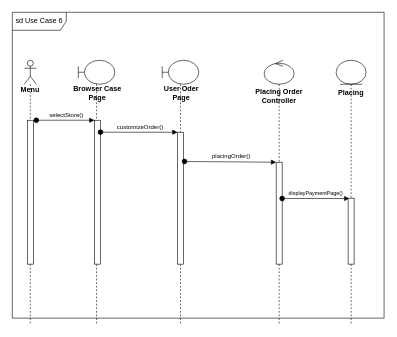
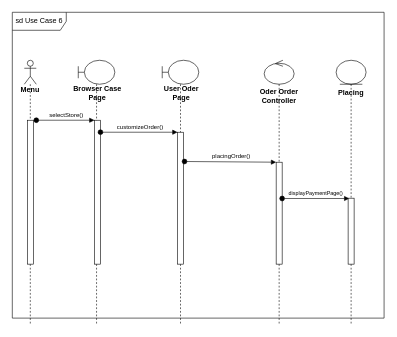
  <mxCell id="0" />
  <mxCell id="1" parent="0" />
  <mxCell id="2" value="sd Use Case 6" style="shape=umlFrame;whiteSpace=wrap;html=1;width=90;height=30;" vertex="1" parent="1"><mxGeometry x="20" y="20" width="620" height="510" as="geometry" /></mxCell>
  <mxCell id="3" value="&lt;b&gt;Menu&lt;/b&gt;" style="shape=umlLifeline;participant=umlActor;perimeter=lifelinePerimeter;whiteSpace=wrap;html=1;container=1;collapsible=0;recursiveResize=0;verticalAlign=top;spacingTop=36;outlineConnect=0;" vertex="1" parent="1"><mxGeometry x="40" y="100" width="20" height="440" as="geometry" /></mxCell>
  <mxCell id="4" value="" style="html=1;points=[];perimeter=orthogonalPerimeter;" vertex="1" parent="3"><mxGeometry x="5" y="100" width="10" height="240" as="geometry" /></mxCell>
  <mxCell id="5" value="" style="shape=umlLifeline;participant=umlBoundary;perimeter=lifelinePerimeter;whiteSpace=wrap;html=1;container=1;collapsible=0;recursiveResize=0;verticalAlign=top;spacingTop=36;outlineConnect=0;" vertex="1" parent="1"><mxGeometry x="130" y="100" width="61" height="440" as="geometry" /></mxCell>
  <mxCell id="6" value="&lt;b&gt;Browser Case Page&lt;/b&gt;" style="text;html=1;strokeColor=none;fillColor=none;align=center;verticalAlign=middle;whiteSpace=wrap;rounded=0;" vertex="1" parent="5"><mxGeometry x="-11" y="40" width="86" height="30" as="geometry" /></mxCell>
  <mxCell id="7" value="" style="html=1;points=[];perimeter=orthogonalPerimeter;" vertex="1" parent="5"><mxGeometry x="27" y="100" width="10" height="240" as="geometry" /></mxCell>
  <mxCell id="8" value="" style="shape=umlLifeline;participant=umlBoundary;perimeter=lifelinePerimeter;whiteSpace=wrap;html=1;container=1;collapsible=0;recursiveResize=0;verticalAlign=top;spacingTop=36;outlineConnect=0;" vertex="1" parent="1"><mxGeometry x="270" y="100" width="61" height="440" as="geometry" /></mxCell>
  <mxCell id="9" value="&lt;b&gt;User Oder Page&lt;/b&gt;" style="text;html=1;strokeColor=none;fillColor=none;align=center;verticalAlign=middle;whiteSpace=wrap;rounded=0;" vertex="1" parent="8"><mxGeometry x="-11" y="40" width="86" height="30" as="geometry" /></mxCell>
  <mxCell id="10" value="" style="html=1;points=[];perimeter=orthogonalPerimeter;" vertex="1" parent="8"><mxGeometry x="25.5" y="120" width="10" height="220" as="geometry" /></mxCell>
  <mxCell id="11" value="&lt;span style=&quot;font-size: x-small;&quot;&gt;customizeOrder()&lt;/span&gt;" style="html=1;verticalAlign=bottom;startArrow=oval;endArrow=block;startSize=8;" edge="1" parent="8" source="7"><mxGeometry x="0.027" relative="1" as="geometry"><mxPoint x="-71.5" y="120" as="sourcePoint" /><mxPoint as="offset" /><mxPoint x="25.5" y="120" as="targetPoint" /></mxGeometry></mxCell>
  <mxCell id="12" value="" style="shape=umlLifeline;participant=umlControl;perimeter=lifelinePerimeter;whiteSpace=wrap;html=1;container=1;collapsible=0;recursiveResize=0;verticalAlign=top;spacingTop=36;outlineConnect=0;" vertex="1" parent="1"><mxGeometry x="440" y="100" width="50" height="440" as="geometry" /></mxCell>
  <mxCell id="13" value="" style="html=1;points=[];perimeter=orthogonalPerimeter;" vertex="1" parent="12"><mxGeometry x="20" y="170" width="10" height="170" as="geometry" /></mxCell>
- <mxCell id="14" value="&lt;b&gt;Placing Order Controller&lt;/b&gt;" style="text;html=1;strokeColor=none;fillColor=none;align=center;verticalAlign=middle;whiteSpace=wrap;rounded=0;" vertex="1" parent="1"><mxGeometry x="415" y="140" width="100" height="40" as="geometry" /></mxCell>
+ <mxCell id="14" value="&lt;b&gt;Oder Order Controller&lt;/b&gt;" style="text;html=1;strokeColor=none;fillColor=none;align=center;verticalAlign=middle;whiteSpace=wrap;rounded=0;" vertex="1" parent="1"><mxGeometry x="415" y="140" width="100" height="40" as="geometry" /></mxCell>
  <mxCell id="15" value="&lt;span style=&quot;font-size: x-small;&quot;&gt;selectStore()&lt;/span&gt;" style="html=1;verticalAlign=bottom;startArrow=oval;endArrow=block;startSize=8;" edge="1" parent="1" target="7"><mxGeometry x="0.031" relative="1" as="geometry"><mxPoint x="60" y="200" as="sourcePoint" /><mxPoint as="offset" /></mxGeometry></mxCell>
  <mxCell id="16" value="&lt;font style=&quot;font-size: 9px;&quot;&gt;displayPaymentPage()&lt;/font&gt;" style="html=1;verticalAlign=bottom;startArrow=oval;endArrow=block;startSize=8;entryX=0.2;entryY=0.005;entryDx=0;entryDy=0;entryPerimeter=0;" edge="1" parent="1" source="13" target="19"><mxGeometry relative="1" as="geometry"><mxPoint x="517" y="340" as="sourcePoint" /><mxPoint x="575.5" y="368.3" as="targetPoint" /></mxGeometry></mxCell>
  <mxCell id="17" value="&lt;div style=&quot;text-align: start;&quot;&gt;&lt;span style=&quot;background-color: initial; font-size: 0px;&quot;&gt;&lt;font face=&quot;monospace&quot; color=&quot;rgba(0, 0, 0, 0)&quot;&gt;us&lt;/font&gt;&lt;/span&gt;&lt;/div&gt;" style="shape=umlLifeline;participant=umlEntity;perimeter=lifelinePerimeter;whiteSpace=wrap;html=1;container=1;collapsible=0;recursiveResize=0;verticalAlign=top;spacingTop=36;outlineConnect=0;" vertex="1" parent="1"><mxGeometry x="560" y="100" width="50" height="440" as="geometry" /></mxCell>
  <mxCell id="18" value="&lt;b&gt;&lt;font style=&quot;font-size: 12px;&quot;&gt;Placing&lt;/font&gt;&lt;/b&gt;" style="text;html=1;strokeColor=none;fillColor=none;align=center;verticalAlign=middle;whiteSpace=wrap;rounded=0;" vertex="1" parent="17"><mxGeometry x="-5" y="40" width="60" height="30" as="geometry" /></mxCell>
  <mxCell id="19" value="" style="html=1;points=[];perimeter=orthogonalPerimeter;fontSize=12;" vertex="1" parent="17"><mxGeometry x="20" y="230" width="10" height="110" as="geometry" /></mxCell>
  <mxCell id="20" value="&lt;span style=&quot;font-size: x-small;&quot;&gt;placingOrder()&lt;/span&gt;" style="html=1;verticalAlign=bottom;startArrow=oval;endArrow=block;startSize=8;exitX=1.17;exitY=0.222;exitDx=0;exitDy=0;exitPerimeter=0;" edge="1" parent="1" source="10" target="13"><mxGeometry x="0.027" relative="1" as="geometry"><mxPoint x="305.5" y="240" as="sourcePoint" /><mxPoint as="offset" /><mxPoint x="434" y="240" as="targetPoint" /></mxGeometry></mxCell>
